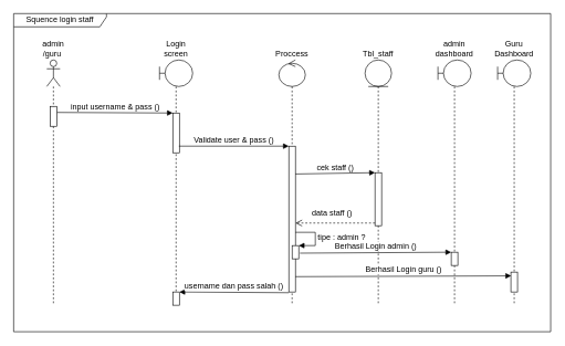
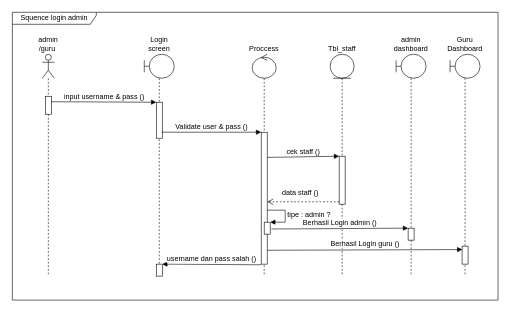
  <mxCell id="0" />
  <mxCell id="1" parent="0" />
  <mxCell id="2" value="Login screen" style="shape=umlLifeline;participant=umlBoundary;perimeter=lifelinePerimeter;whiteSpace=wrap;html=1;container=1;collapsible=0;recursiveResize=0;verticalAlign=bottom;spacingTop=36;outlineConnect=0;labelPosition=center;verticalLabelPosition=top;align=center;fontSize=12;" vertex="1" parent="1"><mxGeometry x="240" y="90" width="50" height="370" as="geometry" /></mxCell>
  <mxCell id="3" value="" style="html=1;points=[];perimeter=orthogonalPerimeter;fontSize=12;" vertex="1" parent="2"><mxGeometry x="20" y="80" width="10" height="60" as="geometry" /></mxCell>
  <mxCell id="4" value="" style="html=1;points=[];perimeter=orthogonalPerimeter;fontSize=12;" vertex="1" parent="2"><mxGeometry x="20" y="350" width="10" height="20" as="geometry" /></mxCell>
  <mxCell id="5" value="Proccess" style="shape=umlLifeline;participant=umlControl;perimeter=lifelinePerimeter;whiteSpace=wrap;html=1;container=1;collapsible=0;recursiveResize=0;verticalAlign=bottom;spacingTop=36;outlineConnect=0;fontSize=12;labelPosition=center;verticalLabelPosition=top;align=center;" vertex="1" parent="1"><mxGeometry x="420" y="90" width="40" height="370" as="geometry" /></mxCell>
  <mxCell id="6" value="" style="html=1;points=[];perimeter=orthogonalPerimeter;fontSize=12;" vertex="1" parent="5"><mxGeometry x="15" y="130" width="10" height="220" as="geometry" /></mxCell>
  <mxCell id="7" value="" style="html=1;points=[];perimeter=orthogonalPerimeter;fontSize=12;" vertex="1" parent="5"><mxGeometry x="20" y="280" width="10" height="20" as="geometry" /></mxCell>
  <mxCell id="8" value="tipe : admin ?" style="edgeStyle=orthogonalEdgeStyle;html=1;align=left;spacingLeft=2;endArrow=block;rounded=0;entryX=1;entryY=0;fontSize=12;" edge="1" target="7" parent="5"><mxGeometry relative="1" as="geometry"><mxPoint x="25" y="260" as="sourcePoint" /><Array as="points"><mxPoint x="55" y="260" /></Array></mxGeometry></mxCell>
  <mxCell id="9" value="Tbl_staff" style="shape=umlLifeline;participant=umlEntity;perimeter=lifelinePerimeter;whiteSpace=wrap;html=1;container=1;collapsible=0;recursiveResize=0;verticalAlign=bottom;spacingTop=36;outlineConnect=0;fontSize=12;labelPosition=center;verticalLabelPosition=top;align=center;" vertex="1" parent="1"><mxGeometry x="550" y="90" width="40" height="370" as="geometry" /></mxCell>
  <mxCell id="10" value="" style="html=1;points=[];perimeter=orthogonalPerimeter;fontSize=12;" vertex="1" parent="9"><mxGeometry x="15" y="170" width="10" height="80" as="geometry" /></mxCell>
  <mxCell id="11" value="admin /guru&amp;nbsp;" style="shape=umlLifeline;participant=umlActor;perimeter=lifelinePerimeter;whiteSpace=wrap;html=1;container=1;collapsible=0;recursiveResize=0;verticalAlign=bottom;spacingTop=36;outlineConnect=0;fontSize=12;labelPosition=center;verticalLabelPosition=top;align=center;" vertex="1" parent="1"><mxGeometry x="70" y="90" width="20" height="370" as="geometry" /></mxCell>
  <mxCell id="12" value="" style="html=1;points=[];perimeter=orthogonalPerimeter;fontSize=12;" vertex="1" parent="11"><mxGeometry x="5" y="70" width="10" height="30" as="geometry" /></mxCell>
  <mxCell id="13" value="input username &amp;amp; pass ()" style="html=1;verticalAlign=bottom;endArrow=block;entryX=0;entryY=0;rounded=0;fontSize=12;exitX=1.057;exitY=0.305;exitDx=0;exitDy=0;exitPerimeter=0;" edge="1" target="3" parent="1" source="12"><mxGeometry relative="1" as="geometry"><mxPoint x="190" y="170" as="sourcePoint" /></mxGeometry></mxCell>
  <mxCell id="14" value="Validate user &amp;amp; pass ()" style="html=1;verticalAlign=bottom;endArrow=block;entryX=0;entryY=0;rounded=0;fontSize=12;exitX=0.929;exitY=0.833;exitDx=0;exitDy=0;exitPerimeter=0;" edge="1" target="6" parent="1" source="3"><mxGeometry relative="1" as="geometry"><mxPoint x="365" y="220" as="sourcePoint" /></mxGeometry></mxCell>
  <mxCell id="15" value="cek staff ()" style="html=1;verticalAlign=bottom;endArrow=block;entryX=0;entryY=0;rounded=0;fontSize=12;exitX=1;exitY=0.191;exitDx=0;exitDy=0;exitPerimeter=0;" edge="1" target="10" parent="1" source="6"><mxGeometry relative="1" as="geometry"><mxPoint x="450" y="260" as="sourcePoint" /></mxGeometry></mxCell>
  <mxCell id="16" value="data staff ()" style="html=1;verticalAlign=bottom;endArrow=open;dashed=1;endSize=8;exitX=0;exitY=0.95;rounded=0;fontSize=12;" edge="1" source="10" parent="1" target="6"><mxGeometry x="0.083" y="-6" relative="1" as="geometry"><mxPoint x="495" y="336" as="targetPoint" /><mxPoint as="offset" /></mxGeometry></mxCell>
  <mxCell id="17" value="admin dashboard" style="shape=umlLifeline;participant=umlBoundary;perimeter=lifelinePerimeter;whiteSpace=wrap;html=1;container=1;collapsible=0;recursiveResize=0;verticalAlign=bottom;spacingTop=36;outlineConnect=0;labelPosition=center;verticalLabelPosition=top;align=center;fontSize=12;" vertex="1" parent="1"><mxGeometry x="660" y="90" width="50" height="370" as="geometry" /></mxCell>
  <mxCell id="18" value="" style="html=1;points=[];perimeter=orthogonalPerimeter;fontSize=12;" vertex="1" parent="17"><mxGeometry x="20" y="290" width="10" height="20" as="geometry" /></mxCell>
  <mxCell id="19" value="Guru Dashboard" style="shape=umlLifeline;participant=umlBoundary;perimeter=lifelinePerimeter;whiteSpace=wrap;html=1;container=1;collapsible=0;recursiveResize=0;verticalAlign=bottom;spacingTop=36;outlineConnect=0;labelPosition=center;verticalLabelPosition=top;align=center;fontSize=12;" vertex="1" parent="1"><mxGeometry x="750" y="90" width="50" height="370" as="geometry" /></mxCell>
  <mxCell id="20" value="" style="html=1;points=[];perimeter=orthogonalPerimeter;fontSize=12;" vertex="1" parent="19"><mxGeometry x="20" y="320" width="10" height="30" as="geometry" /></mxCell>
  <mxCell id="21" value="Berhasil Login admin ()" style="html=1;verticalAlign=bottom;endArrow=block;entryX=0;entryY=0;rounded=0;fontSize=12;exitX=1.186;exitY=0.571;exitDx=0;exitDy=0;exitPerimeter=0;" edge="1" target="18" parent="1" source="7"><mxGeometry relative="1" as="geometry"><mxPoint x="610" y="380" as="sourcePoint" /></mxGeometry></mxCell>
  <mxCell id="22" value="Berhasil Login guru ()" style="html=1;verticalAlign=bottom;endArrow=block;entryX=0.043;entryY=0.19;rounded=0;fontSize=12;entryDx=0;entryDy=0;entryPerimeter=0;exitX=1;exitY=0.895;exitDx=0;exitDy=0;exitPerimeter=0;" edge="1" parent="1" source="6" target="20"><mxGeometry relative="1" as="geometry"><mxPoint x="461.86" y="391.42" as="sourcePoint" /><mxPoint x="690" y="390" as="targetPoint" /></mxGeometry></mxCell>
  <mxCell id="23" value="username dan pass salah ()" style="html=1;verticalAlign=bottom;endArrow=block;entryX=1;entryY=0;rounded=0;fontSize=12;exitX=0;exitY=1.005;exitDx=0;exitDy=0;exitPerimeter=0;" edge="1" target="4" parent="1" source="6"><mxGeometry relative="1" as="geometry"><mxPoint x="330" y="440" as="sourcePoint" /></mxGeometry></mxCell>
- <mxCell id="24" value="Squence login staff" style="shape=umlFrame;whiteSpace=wrap;html=1;fontSize=12;width=140;height=20;" vertex="1" parent="1"><mxGeometry x="20" y="20" width="810" height="480" as="geometry" /></mxCell>
+ <mxCell id="24" value="Squence login admin" style="shape=umlFrame;whiteSpace=wrap;html=1;fontSize=12;width=140;height=20;" vertex="1" parent="1"><mxGeometry x="20" y="20" width="810" height="480" as="geometry" /></mxCell>
